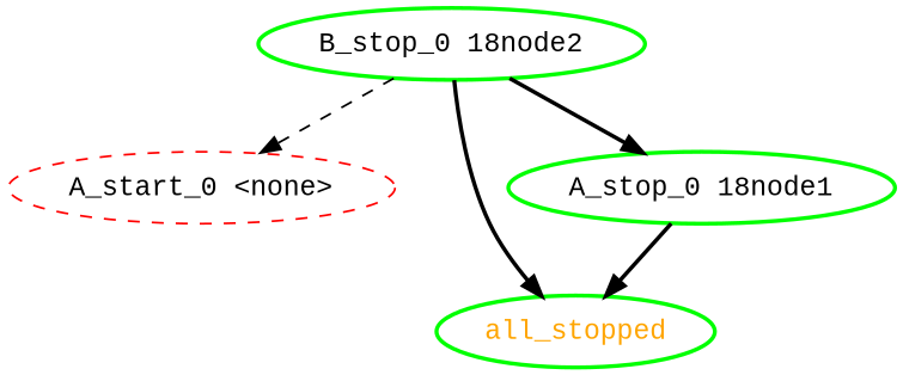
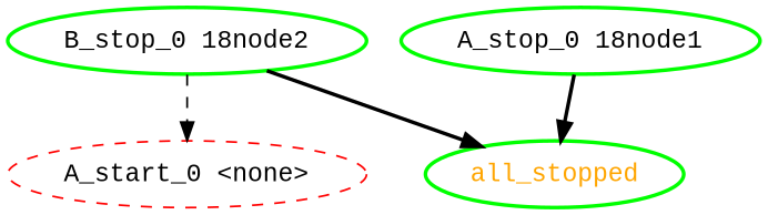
  digraph {
    fontname="Liberation Mono"
    node [color=green fontcolor=black fontname="Liberation Mono" style=bold]
    edge [fontname="Liberation Mono" style=bold]
    "A_start_0 <none>" [color=red style=dashed]
    all_stopped [fontcolor=orange]
    "A_stop_0 18node1"
    "B_stop_0 18node2"
    "A_stop_0 18node1" -> all_stopped
    "B_stop_0 18node2" -> "A_start_0 <none>" [style=dashed]
    "B_stop_0 18node2" -> all_stopped
-   "B_stop_0 18node2" -> "A_stop_0 18node1"
  }
